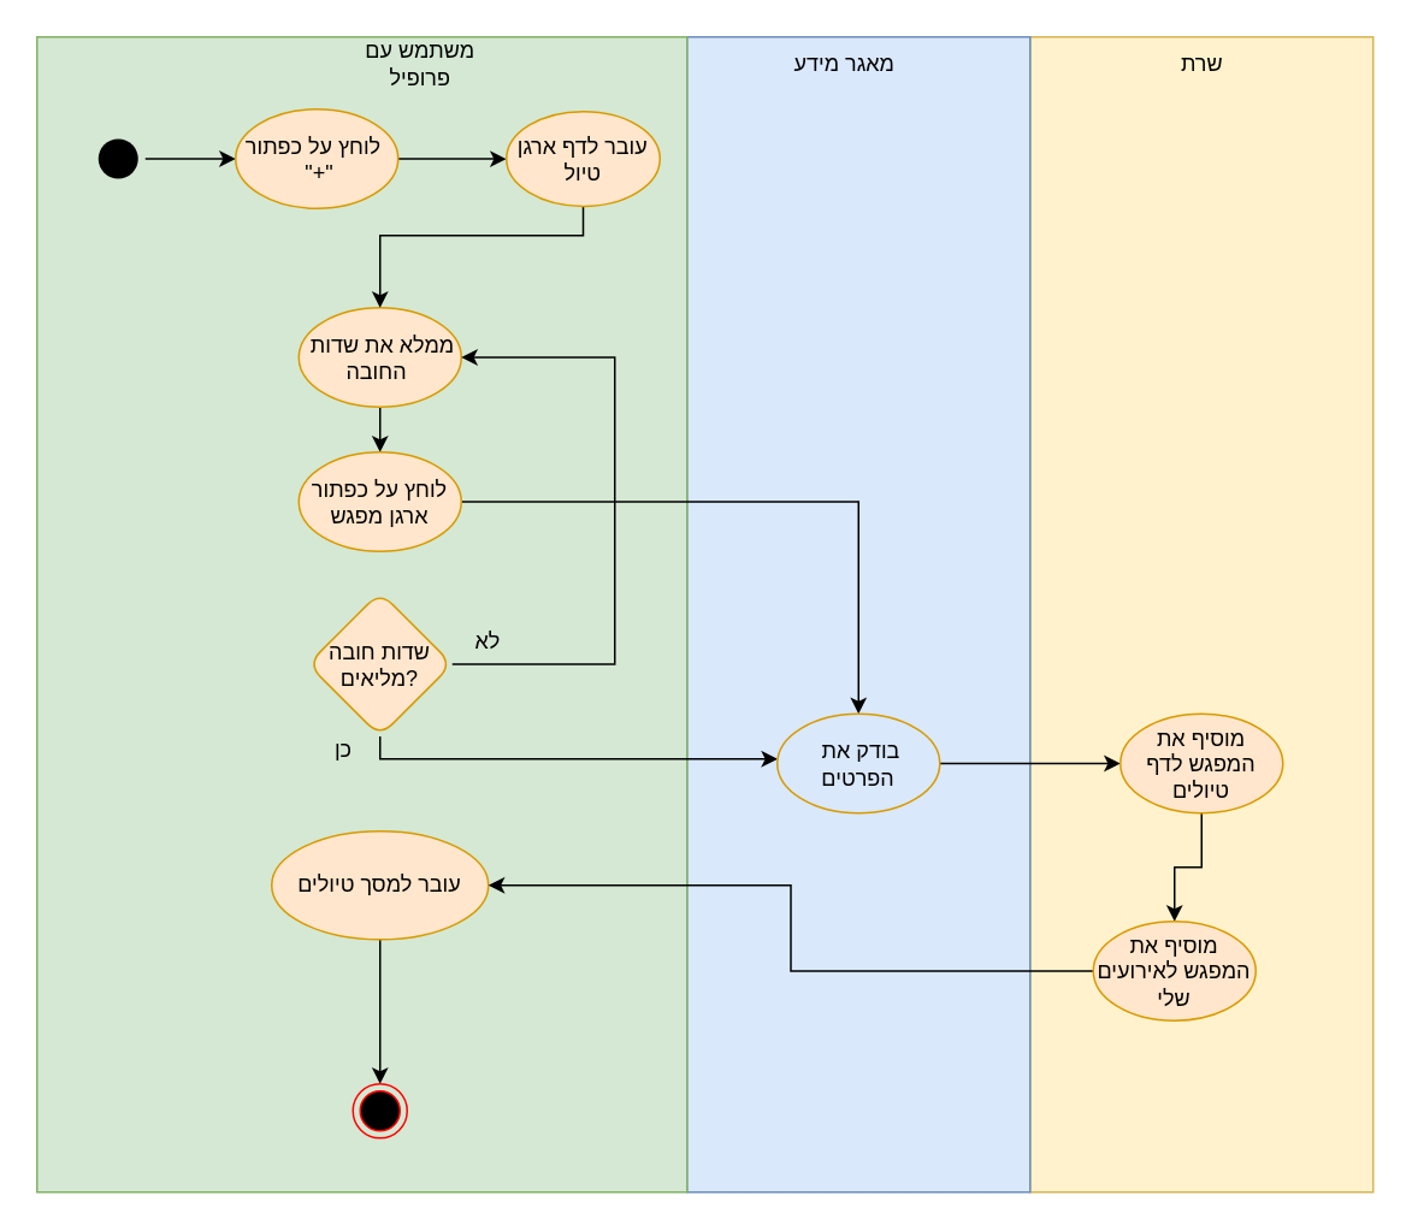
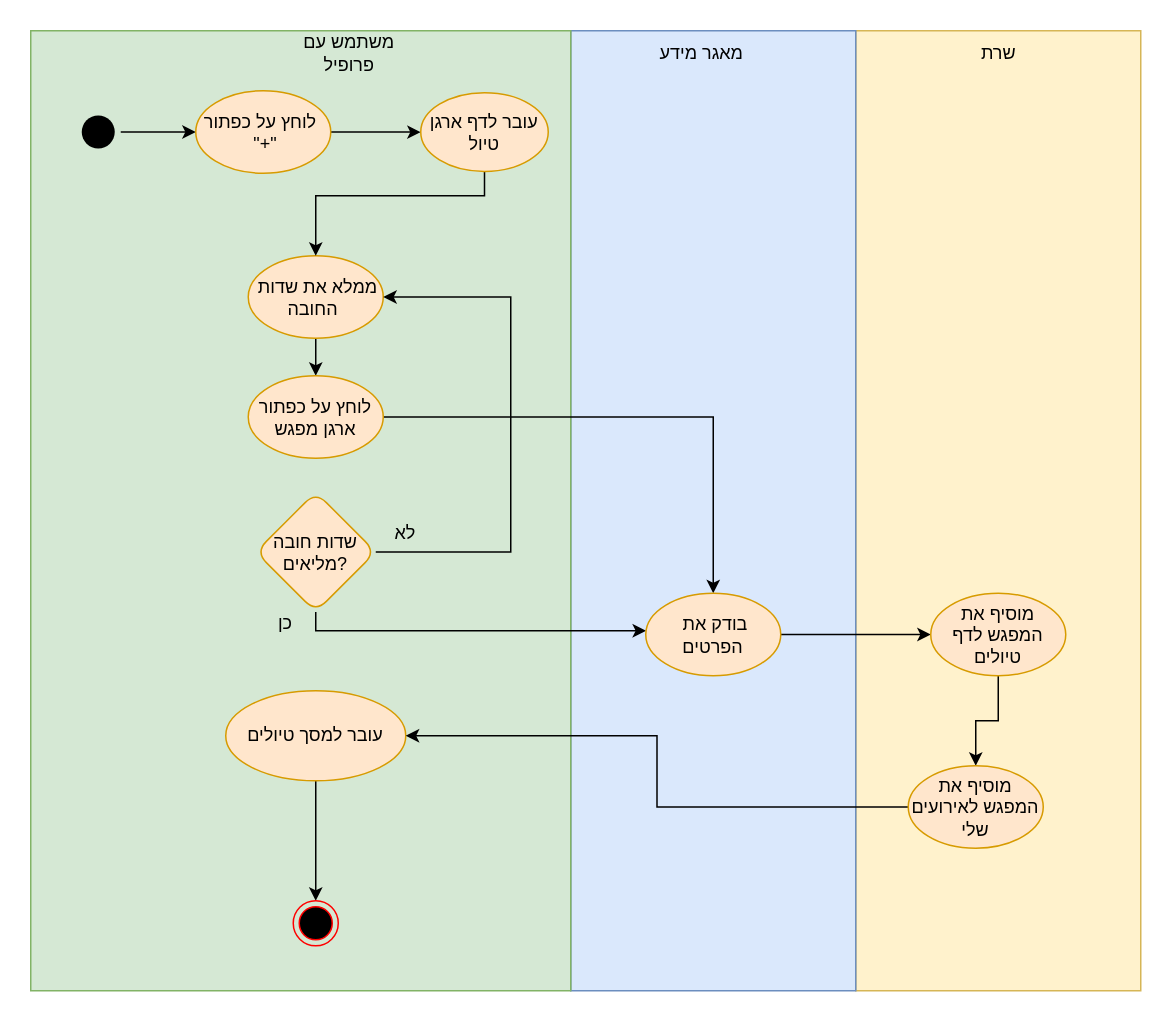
  <mxCell id="0" />
  <mxCell id="1" parent="0" />
  <mxCell id="2" value="" style="whiteSpace=wrap;html=1;fillColor=#fff2cc;strokeColor=#d6b656;" parent="1" vertex="1"><mxGeometry x="570" y="20" width="190" height="640" as="geometry" /></mxCell>
  <mxCell id="3" value="" style="whiteSpace=wrap;html=1;fillColor=#dae8fc;strokeColor=#6c8ebf;" parent="1" vertex="1"><mxGeometry x="380" y="20" width="190" height="640" as="geometry" /></mxCell>
  <mxCell id="4" value="" style="whiteSpace=wrap;html=1;fillColor=#d5e8d4;strokeColor=#82b366;" parent="1" vertex="1"><mxGeometry x="20" y="20" width="360" height="640" as="geometry" /></mxCell>
  <mxCell id="5" style="edgeStyle=orthogonalEdgeStyle;rounded=0;orthogonalLoop=1;jettySize=auto;html=1;" parent="1" source="6" target="27" edge="1"><mxGeometry relative="1" as="geometry"><Array as="points"><mxPoint x="130" y="88" /><mxPoint x="130" y="88" /></Array></mxGeometry></mxCell>
  <mxCell id="6" value="" style="ellipse;html=1;shape=endState;fillColor=#000000;strokeColor=none;" parent="1" vertex="1"><mxGeometry x="50" y="72.5" width="30" height="30" as="geometry" /></mxCell>
  <mxCell id="7" value="" style="edgeStyle=orthogonalEdgeStyle;rounded=0;orthogonalLoop=1;jettySize=auto;html=1;" parent="1" source="8" target="10" edge="1"><mxGeometry relative="1" as="geometry"><mxPoint x="215" y="115" as="sourcePoint" /><mxPoint x="215" y="195" as="targetPoint" /><Array as="points"><mxPoint x="195" y="195" /><mxPoint x="185" y="195" /></Array></mxGeometry></mxCell>
  <mxCell id="8" value="ממלא את שדות&amp;nbsp; החובה&amp;nbsp;" style="ellipse;whiteSpace=wrap;html=1;rounded=1;fillColor=#ffe6cc;strokeColor=#d79b00;" parent="1" vertex="1"><mxGeometry x="165" y="170" width="90" height="55" as="geometry" /></mxCell>
  <mxCell id="9" value="" style="edgeStyle=orthogonalEdgeStyle;rounded=0;orthogonalLoop=1;jettySize=auto;html=1;" parent="1" source="10" target="15" edge="1"><mxGeometry relative="1" as="geometry" /></mxCell>
  <mxCell id="10" value="לוחץ על כפתור ארגן מפגש" style="ellipse;whiteSpace=wrap;html=1;rounded=1;fillColor=#ffe6cc;strokeColor=#d79b00;" parent="1" vertex="1"><mxGeometry x="165" y="250" width="90" height="55" as="geometry" /></mxCell>
  <mxCell id="11" style="edgeStyle=orthogonalEdgeStyle;rounded=0;orthogonalLoop=1;jettySize=auto;html=1;" parent="1" source="13" target="8" edge="1"><mxGeometry relative="1" as="geometry"><mxPoint x="325" y="225" as="targetPoint" /><Array as="points"><mxPoint x="340" y="367.5" /><mxPoint x="340" y="197.5" /></Array></mxGeometry></mxCell>
  <mxCell id="12" style="edgeStyle=orthogonalEdgeStyle;rounded=0;orthogonalLoop=1;jettySize=auto;html=1;" parent="1" source="13" target="15" edge="1"><mxGeometry relative="1" as="geometry"><Array as="points"><mxPoint x="210" y="420" /><mxPoint x="495" y="420" /></Array></mxGeometry></mxCell>
  <mxCell id="13" value="שדות חובה מליאים?" style="rhombus;whiteSpace=wrap;html=1;rounded=1;fillColor=#ffe6cc;strokeColor=#d79b00;" parent="1" vertex="1"><mxGeometry x="170" y="327.5" width="80" height="80" as="geometry" /></mxCell>
  <mxCell id="14" style="edgeStyle=orthogonalEdgeStyle;rounded=0;orthogonalLoop=1;jettySize=auto;html=1;" parent="1" source="15" target="17" edge="1"><mxGeometry relative="1" as="geometry" /></mxCell>
- <mxCell id="15" value="בודק את&amp;nbsp; הפרטים" style="ellipse;whiteSpace=wrap;html=1;rounded=1;fillColor=#dae8fc;strokeColor=#d79b00;" parent="1" vertex="1"><mxGeometry x="430" y="395" width="90" height="55" as="geometry" /></mxCell>
+ <mxCell id="15" value="בודק את&amp;nbsp; הפרטים" style="ellipse;whiteSpace=wrap;html=1;rounded=1;fillColor=#ffe6cc;strokeColor=#d79b00;" parent="1" vertex="1"><mxGeometry x="430" y="395" width="90" height="55" as="geometry" /></mxCell>
  <mxCell id="16" style="edgeStyle=orthogonalEdgeStyle;rounded=0;orthogonalLoop=1;jettySize=auto;html=1;" parent="1" source="17" target="31" edge="1"><mxGeometry relative="1" as="geometry" /></mxCell>
  <mxCell id="17" value="מוסיף את המפגש לדף טיולים" style="ellipse;whiteSpace=wrap;html=1;rounded=1;fillColor=#ffe6cc;strokeColor=#d79b00;" parent="1" vertex="1"><mxGeometry x="620" y="395" width="90" height="55" as="geometry" /></mxCell>
  <mxCell id="18" style="edgeStyle=orthogonalEdgeStyle;rounded=0;orthogonalLoop=1;jettySize=auto;html=1;" parent="1" source="19" target="20" edge="1"><mxGeometry relative="1" as="geometry" /></mxCell>
  <mxCell id="19" value="עובר למסך טיולים" style="ellipse;whiteSpace=wrap;html=1;fillColor=#ffe6cc;strokeColor=#d79b00;rounded=1;" parent="1" vertex="1"><mxGeometry x="150" y="460" width="120" height="60" as="geometry" /></mxCell>
  <mxCell id="20" value="" style="ellipse;html=1;shape=endState;fillColor=#000000;strokeColor=#ff0000;rounded=1;" parent="1" vertex="1"><mxGeometry x="195" y="600" width="30" height="30" as="geometry" /></mxCell>
  <mxCell id="21" value="לא" style="text;html=1;strokeColor=none;fillColor=none;align=center;verticalAlign=middle;whiteSpace=wrap;rounded=0;" parent="1" vertex="1"><mxGeometry x="240" y="340" width="60" height="30" as="geometry" /></mxCell>
  <mxCell id="22" value="כן" style="text;html=1;strokeColor=none;fillColor=none;align=center;verticalAlign=middle;whiteSpace=wrap;rounded=0;" parent="1" vertex="1"><mxGeometry x="160" y="400" width="60" height="30" as="geometry" /></mxCell>
  <mxCell id="23" value="משתמש עם פרופיל" style="text;html=1;strokeColor=none;fillColor=none;align=center;verticalAlign=middle;whiteSpace=wrap;rounded=0;" parent="1" vertex="1"><mxGeometry x="185" y="20" width="95" height="30" as="geometry" /></mxCell>
  <mxCell id="24" value="מאגר מידע" style="text;html=1;strokeColor=none;fillColor=none;align=center;verticalAlign=middle;whiteSpace=wrap;rounded=0;" parent="1" vertex="1"><mxGeometry x="420" y="20" width="95" height="30" as="geometry" /></mxCell>
  <mxCell id="25" value="שרת" style="text;html=1;strokeColor=none;fillColor=none;align=center;verticalAlign=middle;whiteSpace=wrap;rounded=0;" parent="1" vertex="1"><mxGeometry x="617.5" y="20" width="95" height="30" as="geometry" /></mxCell>
  <mxCell id="26" value="" style="edgeStyle=orthogonalEdgeStyle;rounded=0;orthogonalLoop=1;jettySize=auto;html=1;" parent="1" source="27" target="29" edge="1"><mxGeometry relative="1" as="geometry" /></mxCell>
  <mxCell id="27" value="לוחץ על כפתור&amp;nbsp; &amp;nbsp;&quot;+&quot;" style="ellipse;whiteSpace=wrap;html=1;rounded=1;fillColor=#ffe6cc;strokeColor=#d79b00;" parent="1" vertex="1"><mxGeometry x="130" y="60" width="90" height="55" as="geometry" /></mxCell>
  <mxCell id="28" style="edgeStyle=orthogonalEdgeStyle;rounded=0;orthogonalLoop=1;jettySize=auto;html=1;" parent="1" source="29" target="8" edge="1"><mxGeometry relative="1" as="geometry"><Array as="points"><mxPoint x="323" y="130" /><mxPoint x="210" y="130" /></Array></mxGeometry></mxCell>
  <mxCell id="29" value="עובר לדף ארגן טיול" style="ellipse;whiteSpace=wrap;html=1;fillColor=#ffe6cc;strokeColor=#d79b00;rounded=1;" parent="1" vertex="1"><mxGeometry x="280" y="61.25" width="85" height="52.5" as="geometry" /></mxCell>
  <mxCell id="30" style="edgeStyle=orthogonalEdgeStyle;rounded=0;orthogonalLoop=1;jettySize=auto;html=1;" parent="1" source="31" target="19" edge="1"><mxGeometry relative="1" as="geometry" /></mxCell>
  <mxCell id="31" value="מוסיף את המפגש לאירועים שלי" style="ellipse;whiteSpace=wrap;html=1;rounded=1;fillColor=#ffe6cc;strokeColor=#d79b00;" parent="1" vertex="1"><mxGeometry x="605" y="510" width="90" height="55" as="geometry" /></mxCell>
